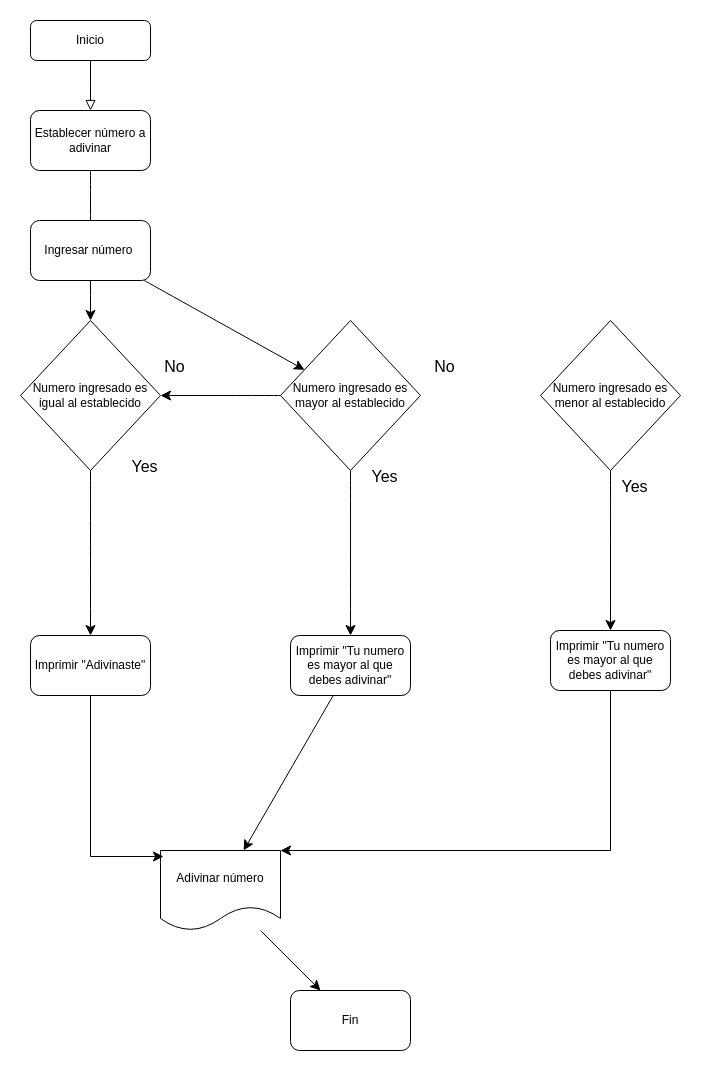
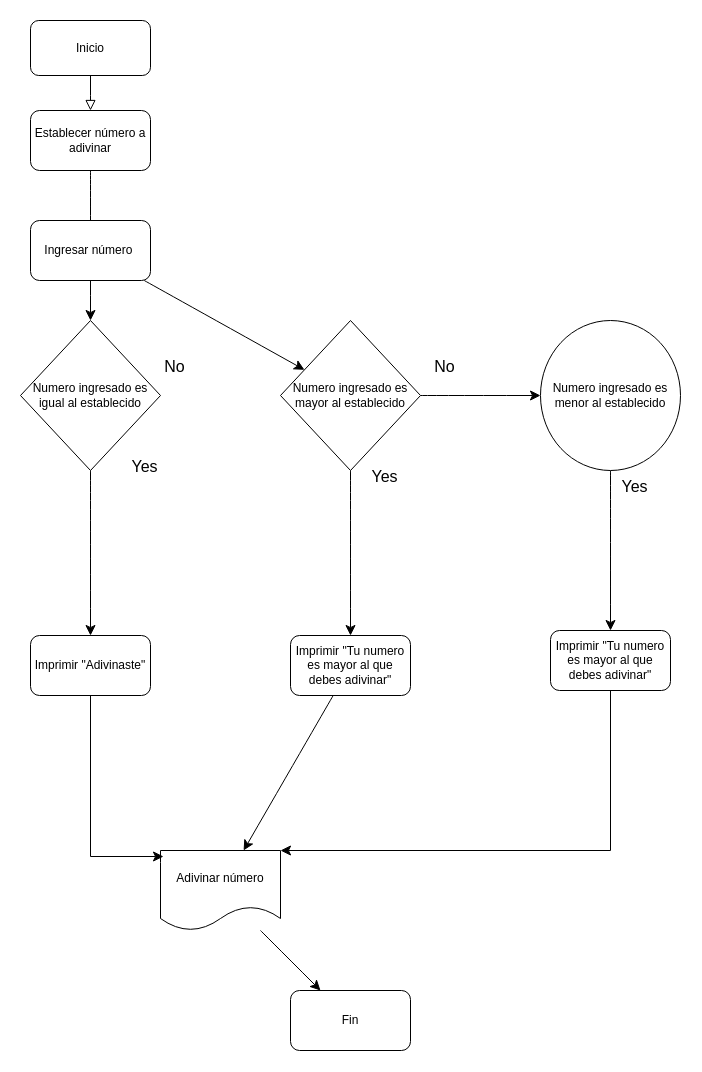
  <mxCell id="0" />
  <mxCell id="1" parent="0" />
  <mxCell id="2" value="" style="rounded=0;html=1;jettySize=auto;orthogonalLoop=1;fontSize=11;endArrow=block;endFill=0;endSize=8;strokeWidth=1;shadow=0;labelBackgroundColor=none;edgeStyle=orthogonalEdgeStyle;" parent="1" source="3" edge="1"><mxGeometry relative="1" as="geometry"><mxPoint x="90" y="110" as="targetPoint" /></mxGeometry></mxCell>
- <mxCell id="3" value="Inicio" style="rounded=1;whiteSpace=wrap;html=1;fontSize=12;glass=0;strokeWidth=1;shadow=0;" parent="1" vertex="1"><mxGeometry x="30" y="20" width="120" height="40" as="geometry" /></mxCell>
+ <mxCell id="3" value="Inicio" style="rounded=1;whiteSpace=wrap;html=1;fontSize=12;glass=0;strokeWidth=1;shadow=0;" parent="1" vertex="1"><mxGeometry x="30" y="20" width="120" height="55" as="geometry" /></mxCell>
  <mxCell id="4" value="" style="edgeStyle=none;curved=1;rounded=0;orthogonalLoop=1;jettySize=auto;html=1;fontSize=12;startSize=8;endSize=8;" edge="1" parent="1" source="5" target="9"><mxGeometry relative="1" as="geometry" /></mxCell>
  <mxCell id="5" value="Establecer número a adivinar" style="rounded=1;whiteSpace=wrap;html=1;" vertex="1" parent="1"><mxGeometry x="30" y="110" width="120" height="60" as="geometry" /></mxCell>
  <mxCell id="6" value="" style="edgeStyle=none;curved=1;rounded=0;orthogonalLoop=1;jettySize=auto;html=1;fontSize=12;startSize=8;endSize=8;" edge="1" parent="1" source="7" target="12"><mxGeometry relative="1" as="geometry" /></mxCell>
  <mxCell id="7" value="Ingresar número&amp;nbsp;" style="rounded=1;whiteSpace=wrap;html=1;" vertex="1" parent="1"><mxGeometry x="30" y="220" width="120" height="60" as="geometry" /></mxCell>
  <mxCell id="8" value="" style="edgeStyle=none;curved=1;rounded=0;orthogonalLoop=1;jettySize=auto;html=1;fontSize=12;startSize=8;endSize=8;" edge="1" parent="1" source="9" target="13"><mxGeometry relative="1" as="geometry" /></mxCell>
  <mxCell id="9" value="Numero ingresado es igual al establecido" style="rhombus;whiteSpace=wrap;html=1;" vertex="1" parent="1"><mxGeometry x="20" y="320" width="140" height="150" as="geometry" /></mxCell>
  <mxCell id="10" value="" style="edgeStyle=none;curved=1;rounded=0;orthogonalLoop=1;jettySize=auto;html=1;fontSize=12;startSize=8;endSize=8;" edge="1" parent="1" source="12" target="15"><mxGeometry relative="1" as="geometry" /></mxCell>
- <mxCell id="11" value="" style="edgeStyle=none;curved=1;rounded=0;orthogonalLoop=1;jettySize=auto;html=1;fontSize=12;startSize=8;endSize=8;" edge="1" parent="1" source="12" target="9"><mxGeometry relative="1" as="geometry" /></mxCell>
+ <mxCell id="11" value="" style="edgeStyle=none;curved=1;rounded=0;orthogonalLoop=1;jettySize=auto;html=1;fontSize=12;startSize=8;endSize=8;" edge="1" parent="1" source="12" target="17"><mxGeometry relative="1" as="geometry" /></mxCell>
  <mxCell id="12" value="Numero ingresado es mayor al establecido" style="rhombus;whiteSpace=wrap;html=1;" vertex="1" parent="1"><mxGeometry x="280" y="320" width="140" height="150" as="geometry" /></mxCell>
  <mxCell id="13" value="Imprimir &quot;Adivinaste&quot;" style="rounded=1;whiteSpace=wrap;html=1;" vertex="1" parent="1"><mxGeometry x="30" y="635" width="120" height="60" as="geometry" /></mxCell>
  <mxCell id="14" value="" style="edgeStyle=none;curved=1;rounded=0;orthogonalLoop=1;jettySize=auto;html=1;fontSize=12;startSize=8;endSize=8;" edge="1" parent="1" source="15" target="21"><mxGeometry relative="1" as="geometry" /></mxCell>
  <mxCell id="15" value="Imprimir &quot;Tu numero es mayor al que debes adivinar&quot;" style="rounded=1;whiteSpace=wrap;html=1;" vertex="1" parent="1"><mxGeometry x="290" y="635" width="120" height="60" as="geometry" /></mxCell>
  <mxCell id="16" value="" style="edgeStyle=none;curved=1;rounded=0;orthogonalLoop=1;jettySize=auto;html=1;fontSize=12;startSize=8;endSize=8;" edge="1" parent="1" source="17" target="19"><mxGeometry relative="1" as="geometry" /></mxCell>
- <mxCell id="17" value="Numero ingresado es menor al establecido" style="rhombus;whiteSpace=wrap;html=1;" vertex="1" parent="1"><mxGeometry x="540" y="320" width="140" height="150" as="geometry" /></mxCell>
+ <mxCell id="17" value="Numero ingresado es menor al establecido" style="ellipse;whiteSpace=wrap;html=1;" vertex="1" parent="1"><mxGeometry x="540" y="320" width="140" height="150" as="geometry" /></mxCell>
  <mxCell id="18" style="edgeStyle=elbowEdgeStyle;rounded=0;orthogonalLoop=1;jettySize=auto;html=1;exitX=0.5;exitY=1;exitDx=0;exitDy=0;fontSize=12;startSize=8;endSize=8;" edge="1" parent="1" source="19" target="21"><mxGeometry relative="1" as="geometry"><Array as="points"><mxPoint x="610" y="850" /></Array></mxGeometry></mxCell>
  <mxCell id="19" value="Imprimir &quot;Tu numero es mayor al que debes adivinar&quot;" style="rounded=1;whiteSpace=wrap;html=1;" vertex="1" parent="1"><mxGeometry x="550" y="630" width="120" height="60" as="geometry" /></mxCell>
  <mxCell id="20" value="" style="edgeStyle=none;curved=1;rounded=0;orthogonalLoop=1;jettySize=auto;html=1;fontSize=12;startSize=8;endSize=8;" edge="1" parent="1" source="21" target="22"><mxGeometry relative="1" as="geometry" /></mxCell>
  <mxCell id="21" value="Adivinar número" style="shape=document;whiteSpace=wrap;html=1;boundedLbl=1;" vertex="1" parent="1"><mxGeometry x="160" y="850" width="120" height="80" as="geometry" /></mxCell>
  <mxCell id="22" value="Fin" style="rounded=1;whiteSpace=wrap;html=1;" vertex="1" parent="1"><mxGeometry x="290" y="990" width="120" height="60" as="geometry" /></mxCell>
  <mxCell id="23" style="edgeStyle=elbowEdgeStyle;rounded=0;orthogonalLoop=1;jettySize=auto;html=1;exitX=0.5;exitY=1;exitDx=0;exitDy=0;entryX=0.025;entryY=0.075;entryDx=0;entryDy=0;entryPerimeter=0;fontSize=12;startSize=8;endSize=8;" edge="1" parent="1" source="13" target="21"><mxGeometry relative="1" as="geometry"><Array as="points"><mxPoint x="90" y="780" /></Array></mxGeometry></mxCell>
  <mxCell id="24" value="Yes" style="text;html=1;align=center;verticalAlign=middle;resizable=0;points=[];autosize=1;strokeColor=none;fillColor=none;fontSize=16;" vertex="1" parent="1"><mxGeometry x="119" y="451" width="50" height="30" as="geometry" /></mxCell>
  <mxCell id="25" value="No" style="text;html=1;align=center;verticalAlign=middle;resizable=0;points=[];autosize=1;strokeColor=none;fillColor=none;fontSize=16;" vertex="1" parent="1"><mxGeometry x="154" y="351" width="40" height="30" as="geometry" /></mxCell>
  <mxCell id="26" value="No" style="text;html=1;align=center;verticalAlign=middle;resizable=0;points=[];autosize=1;strokeColor=none;fillColor=none;fontSize=16;" vertex="1" parent="1"><mxGeometry x="424" y="351" width="40" height="30" as="geometry" /></mxCell>
  <mxCell id="27" value="Yes" style="text;html=1;align=center;verticalAlign=middle;resizable=0;points=[];autosize=1;strokeColor=none;fillColor=none;fontSize=16;" vertex="1" parent="1"><mxGeometry x="359" y="461" width="50" height="30" as="geometry" /></mxCell>
  <mxCell id="28" value="Yes" style="text;html=1;align=center;verticalAlign=middle;resizable=0;points=[];autosize=1;strokeColor=none;fillColor=none;fontSize=16;" vertex="1" parent="1"><mxGeometry x="609" y="471" width="50" height="30" as="geometry" /></mxCell>
